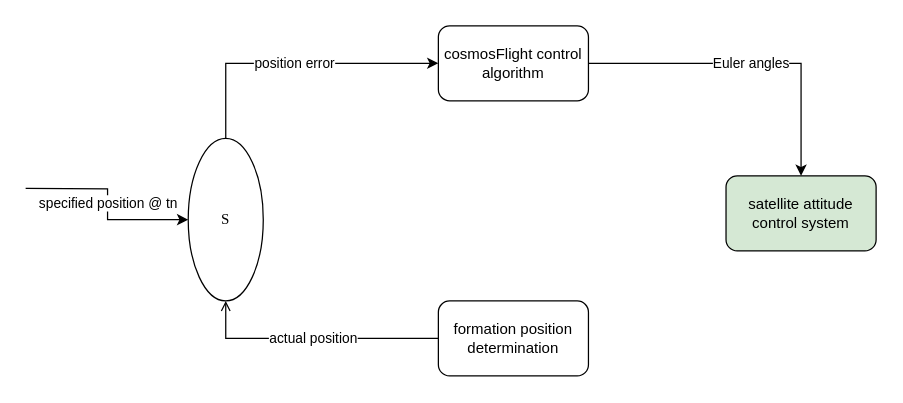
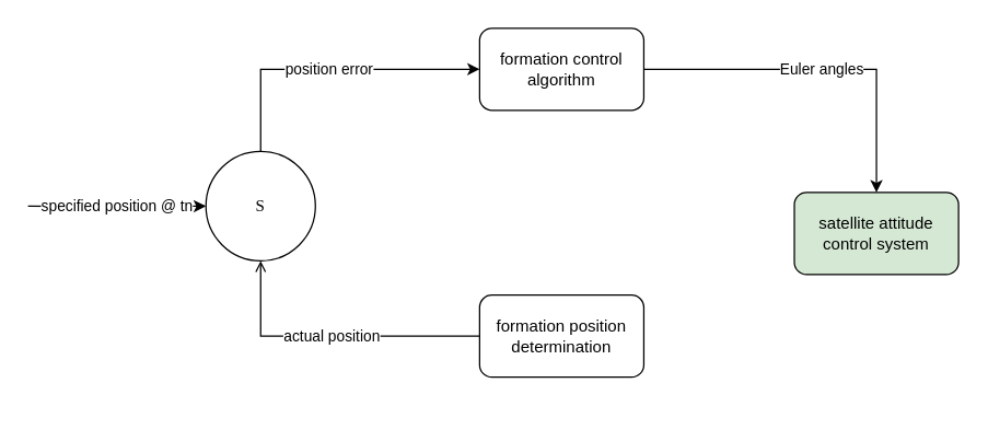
  <mxCell id="0" />
  <mxCell id="1" parent="0" />
- <mxCell id="2" value="&lt;font face=&quot;greekC&quot;&gt;S&lt;/font&gt;" style="ellipse;whiteSpace=wrap;html=1;aspect=fixed;" vertex="1" parent="1"><mxGeometry x="150" y="110" width="60" height="130" as="geometry" /></mxCell>
+ <mxCell id="2" value="&lt;font face=&quot;greekC&quot;&gt;S&lt;/font&gt;" style="ellipse;whiteSpace=wrap;html=1;aspect=fixed;" vertex="1" parent="1"><mxGeometry x="150" y="110" width="80" height="80" as="geometry" /></mxCell>
  <mxCell id="3" value="actual position" style="edgeStyle=orthogonalEdgeStyle;rounded=0;orthogonalLoop=1;jettySize=auto;html=1;exitX=0;exitY=0.5;exitDx=0;exitDy=0;entryX=0.5;entryY=1;entryDx=0;entryDy=0;endArrow=open;" edge="1" parent="1" source="4" target="2"><mxGeometry relative="1" as="geometry" /></mxCell>
- <mxCell id="4" value="formation position determination" style="rounded=1;whiteSpace=wrap;html=1;" vertex="1" parent="1"><mxGeometry x="350" y="240" width="120" height="60" as="geometry" /></mxCell>
- <mxCell id="5" value="cosmosFlight control algorithm" style="rounded=1;whiteSpace=wrap;html=1;" vertex="1" parent="1"><mxGeometry x="350" y="20" width="120" height="60" as="geometry" /></mxCell>
+ <mxCell id="4" value="formation position determination" style="rounded=1;whiteSpace=wrap;html=1;" vertex="1" parent="1"><mxGeometry x="350" y="215" width="120" height="60" as="geometry" /></mxCell>
+ <mxCell id="5" value="formation control algorithm" style="rounded=1;whiteSpace=wrap;html=1;" vertex="1" parent="1"><mxGeometry x="350" y="20" width="120" height="60" as="geometry" /></mxCell>
  <mxCell id="6" value="position error" style="edgeStyle=orthogonalEdgeStyle;rounded=0;orthogonalLoop=1;jettySize=auto;html=1;exitX=0.5;exitY=0;exitDx=0;exitDy=0;entryX=0;entryY=0.5;entryDx=0;entryDy=0;" edge="1" parent="1" source="2" target="5"><mxGeometry relative="1" as="geometry"><mxPoint x="360" y="280" as="sourcePoint" /><mxPoint x="200" y="200" as="targetPoint" /></mxGeometry></mxCell>
  <mxCell id="7" value="satellite attitude control system" style="rounded=1;whiteSpace=wrap;html=1;fillColor=#d5e8d4;" vertex="1" parent="1"><mxGeometry x="580" y="140" width="120" height="60" as="geometry" /></mxCell>
  <mxCell id="8" value="Euler angles" style="edgeStyle=orthogonalEdgeStyle;rounded=0;orthogonalLoop=1;jettySize=auto;html=1;exitX=1;exitY=0.5;exitDx=0;exitDy=0;entryX=0.5;entryY=0;entryDx=0;entryDy=0;" edge="1" parent="1" source="5" target="7"><mxGeometry relative="1" as="geometry"><mxPoint x="200" y="120" as="sourcePoint" /><mxPoint x="360" y="60" as="targetPoint" /></mxGeometry></mxCell>
  <mxCell id="9" value="specified position @ tn" style="edgeStyle=orthogonalEdgeStyle;rounded=0;orthogonalLoop=1;jettySize=auto;html=1;entryX=0;entryY=0.5;entryDx=0;entryDy=0;" edge="1" parent="1" target="2"><mxGeometry relative="1" as="geometry"><mxPoint x="20" y="150" as="sourcePoint" /><mxPoint y="60" as="targetPoint" x="-60" /></mxGeometry></mxCell>
